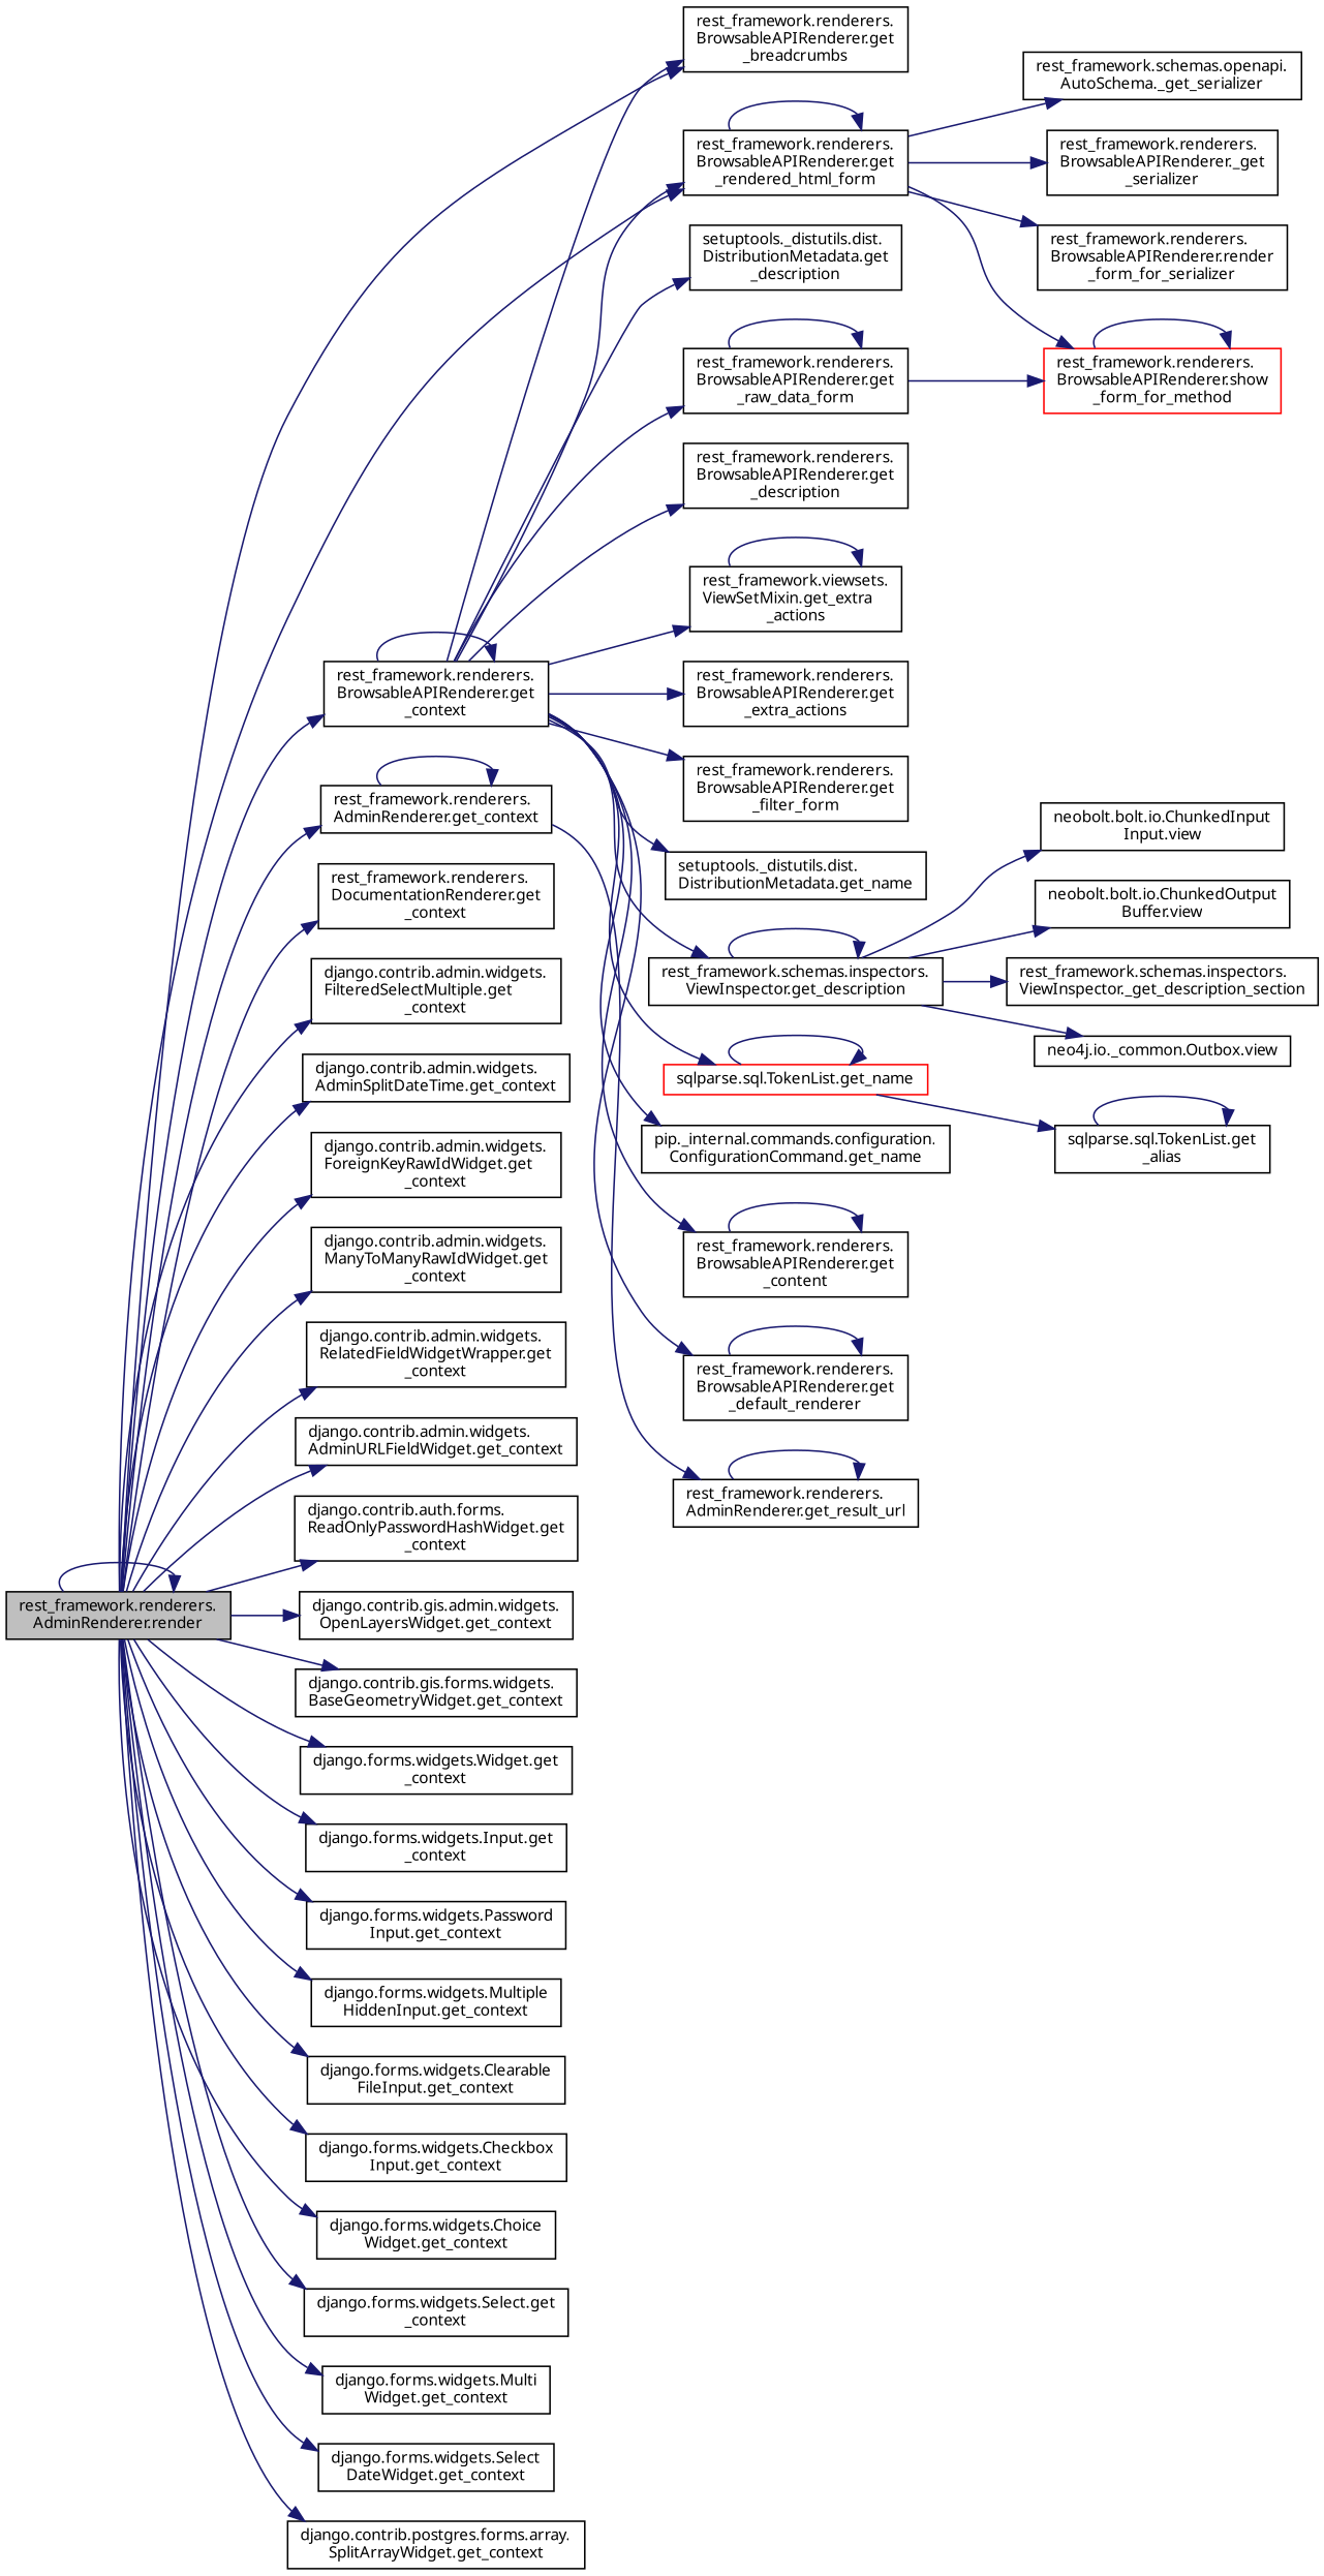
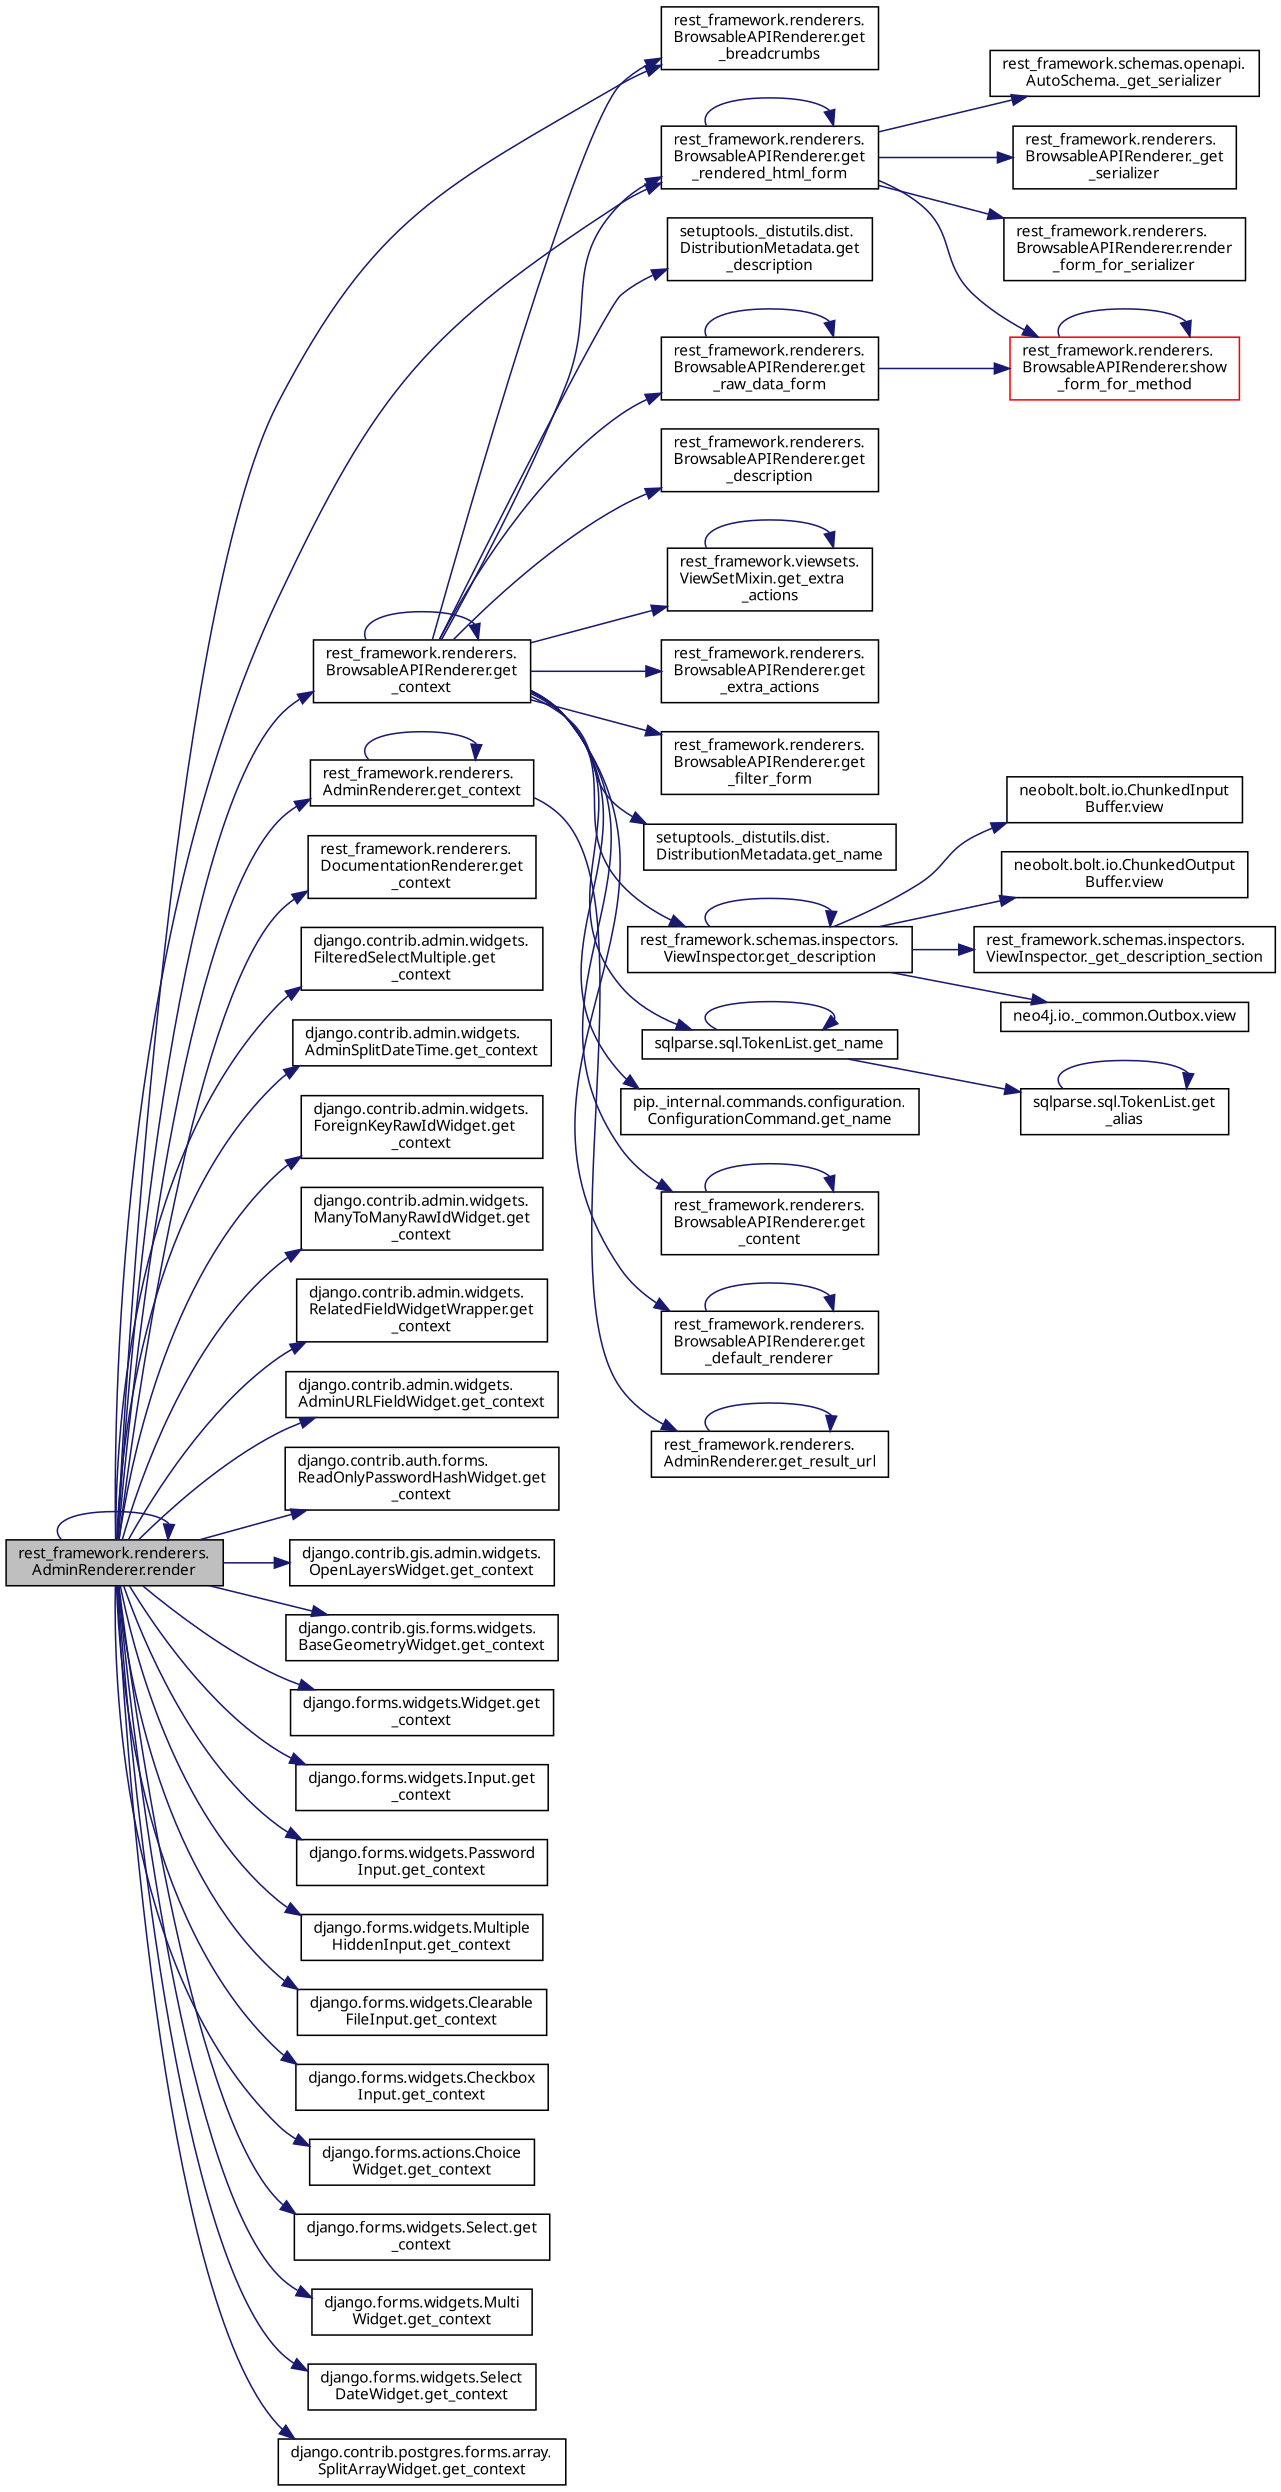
  digraph {
    fontname="Noto Sans"
    rankdir=LR
    node [color=black fillcolor=white fontname="Noto Sans" fontsize=10 shape=record style=filled]
    edge [color=midnightblue fontname="Noto Sans" fontsize=10 labelfontname=Helvetica labelfontsize=10 style=solid]
    n1 [fillcolor=grey75 fontcolor=black height=0.2 label="rest_framework.renderers.\lAdminRenderer.render" width=0.4]
    n2 [height=0.2 label="rest_framework.renderers.\lBrowsableAPIRenderer.get\l_breadcrumbs" width=0.4]
    n3 [height=0.2 label="rest_framework.renderers.\lBrowsableAPIRenderer.get\l_context" width=0.4]
    n4 [height=0.2 label="rest_framework.renderers.\lBrowsableAPIRenderer.get\l_rendered_html_form" width=0.4]
    n5 [height=0.2 label="rest_framework.renderers.\lAdminRenderer.get_context" width=0.4]
    n6 [height=0.2 label="rest_framework.renderers.\lDocumentationRenderer.get\l_context" width=0.4]
    n7 [height=0.2 label="django.contrib.admin.widgets.\lFilteredSelectMultiple.get\l_context" width=0.4]
    n8 [height=0.2 label="django.contrib.admin.widgets.\lAdminSplitDateTime.get_context" width=0.4]
    n9 [height=0.2 label="django.contrib.admin.widgets.\lForeignKeyRawIdWidget.get\l_context" width=0.4]
    n10 [height=0.2 label="django.contrib.admin.widgets.\lManyToManyRawIdWidget.get\l_context" width=0.4]
    n11 [height=0.2 label="django.contrib.admin.widgets.\lRelatedFieldWidgetWrapper.get\l_context" width=0.4]
    n12 [height=0.2 label="django.contrib.admin.widgets.\lAdminURLFieldWidget.get_context" width=0.4]
    n13 [height=0.2 label="django.contrib.auth.forms.\lReadOnlyPasswordHashWidget.get\l_context" width=0.4]
    n14 [height=0.2 label="django.contrib.gis.admin.widgets.\lOpenLayersWidget.get_context" width=0.4]
    n15 [height=0.2 label="django.contrib.gis.forms.widgets.\lBaseGeometryWidget.get_context" width=0.4]
    n16 [height=0.2 label="django.forms.widgets.Widget.get\l_context" width=0.4]
    n17 [height=0.2 label="django.forms.widgets.Input.get\l_context" width=0.4]
    n18 [height=0.2 label="django.forms.widgets.Password\lInput.get_context" width=0.4]
    n19 [height=0.2 label="django.forms.widgets.Multiple\lHiddenInput.get_context" width=0.4]
    n20 [height=0.2 label="django.forms.widgets.Clearable\lFileInput.get_context" width=0.4]
    n21 [height=0.2 label="django.forms.widgets.Checkbox\lInput.get_context" width=0.4]
-   n22 [height=0.2 label="django.forms.widgets.Choice\lWidget.get_context" width=0.4]
+   n22 [height=0.2 label="django.forms.actions.Choice\lWidget.get_context" width=0.4]
    n23 [height=0.2 label="django.forms.widgets.Select.get\l_context" width=0.4]
    n24 [height=0.2 label="django.forms.widgets.Multi\lWidget.get_context" width=0.4]
    n25 [height=0.2 label="django.forms.widgets.Select\lDateWidget.get_context" width=0.4]
    n26 [height=0.2 label="django.contrib.postgres.forms.array.\lSplitArrayWidget.get_context" width=0.4]
    n27 [height=0.2 label="rest_framework.renderers.\lBrowsableAPIRenderer.get\l_content" width=0.4]
    n28 [height=0.2 label="rest_framework.renderers.\lBrowsableAPIRenderer.get\l_default_renderer" width=0.4]
    n29 [height=0.2 label="setuptools._distutils.dist.\lDistributionMetadata.get\l_description" width=0.4]
    n30 [height=0.2 label="rest_framework.schemas.inspectors.\lViewInspector.get_description" width=0.4]
    n31 [height=0.2 label="rest_framework.renderers.\lBrowsableAPIRenderer.get\l_description" width=0.4]
    n32 [height=0.2 label="rest_framework.viewsets.\lViewSetMixin.get_extra\l_actions" width=0.4]
    n33 [height=0.2 label="rest_framework.renderers.\lBrowsableAPIRenderer.get\l_extra_actions" width=0.4]
    n34 [height=0.2 label="rest_framework.renderers.\lBrowsableAPIRenderer.get\l_filter_form" width=0.4]
    n35 [height=0.2 label="setuptools._distutils.dist.\lDistributionMetadata.get_name" width=0.4]
-   n36 [color=red height=0.2 label="sqlparse.sql.TokenList.get_name" width=0.4]
+   n36 [height=0.2 label="sqlparse.sql.TokenList.get_name" width=0.4]
    n37 [height=0.2 label="pip._internal.commands.configuration.\lConfigurationCommand.get_name" width=0.4]
    n38 [height=0.2 label="rest_framework.renderers.\lBrowsableAPIRenderer.get\l_raw_data_form" width=0.4]
    n39 [color=red height=0.2 label="rest_framework.renderers.\lBrowsableAPIRenderer.show\l_form_for_method" width=0.4]
    n40 [height=0.2 label="rest_framework.schemas.openapi.\lAutoSchema._get_serializer" width=0.4]
    n41 [height=0.2 label="rest_framework.renderers.\lBrowsableAPIRenderer._get\l_serializer" width=0.4]
    n42 [height=0.2 label="rest_framework.renderers.\lBrowsableAPIRenderer.render\l_form_for_serializer" width=0.4]
    n43 [height=0.2 label="rest_framework.renderers.\lAdminRenderer.get_result_url" width=0.4]
    n44 [height=0.2 label="rest_framework.schemas.inspectors.\lViewInspector._get_description_section" width=0.4]
    n45 [height=0.2 label="neo4j.io._common.Outbox.view" width=0.4]
-   n46 [height=0.2 label="neobolt.bolt.io.ChunkedInput\lInput.view" width=0.4]
+   n46 [height=0.2 label="neobolt.bolt.io.ChunkedInput\lBuffer.view" width=0.4]
    n47 [height=0.2 label="neobolt.bolt.io.ChunkedOutput\lBuffer.view" width=0.4]
    n48 [height=0.2 label="sqlparse.sql.TokenList.get\l_alias" width=0.4]
    n1 -> n1
    n1 -> n2
    n1 -> n3
    n1 -> n4
    n1 -> n5
    n1 -> n6
    n1 -> n7
    n1 -> n8
    n1 -> n9
    n1 -> n10
    n1 -> n11
    n1 -> n12
    n1 -> n13
    n1 -> n14
    n1 -> n15
    n1 -> n16
    n1 -> n17
    n1 -> n18
    n1 -> n19
    n1 -> n20
    n1 -> n21
    n1 -> n22
    n1 -> n23
    n1 -> n24
    n1 -> n25
    n1 -> n26
    n3 -> n2
    n3 -> n3
    n3 -> n4
    n3 -> n27
    n3 -> n28
    n3 -> n29
    n3 -> n30
    n3 -> n31
    n3 -> n32
    n3 -> n33
    n3 -> n34
    n3 -> n35
    n3 -> n36
    n3 -> n37
    n3 -> n38
    n4 -> n4
    n4 -> n39
    n4 -> n40
    n4 -> n41
    n4 -> n42
    n5 -> n5
    n5 -> n43
    n27 -> n27
    n28 -> n28
    n30 -> n30
    n30 -> n44
    n30 -> n45
    n30 -> n46
    n30 -> n47
    n32 -> n32
    n36 -> n36
    n36 -> n48
    n38 -> n38
    n38 -> n39
    n39 -> n39
    n43 -> n43
    n48 -> n48
  }
